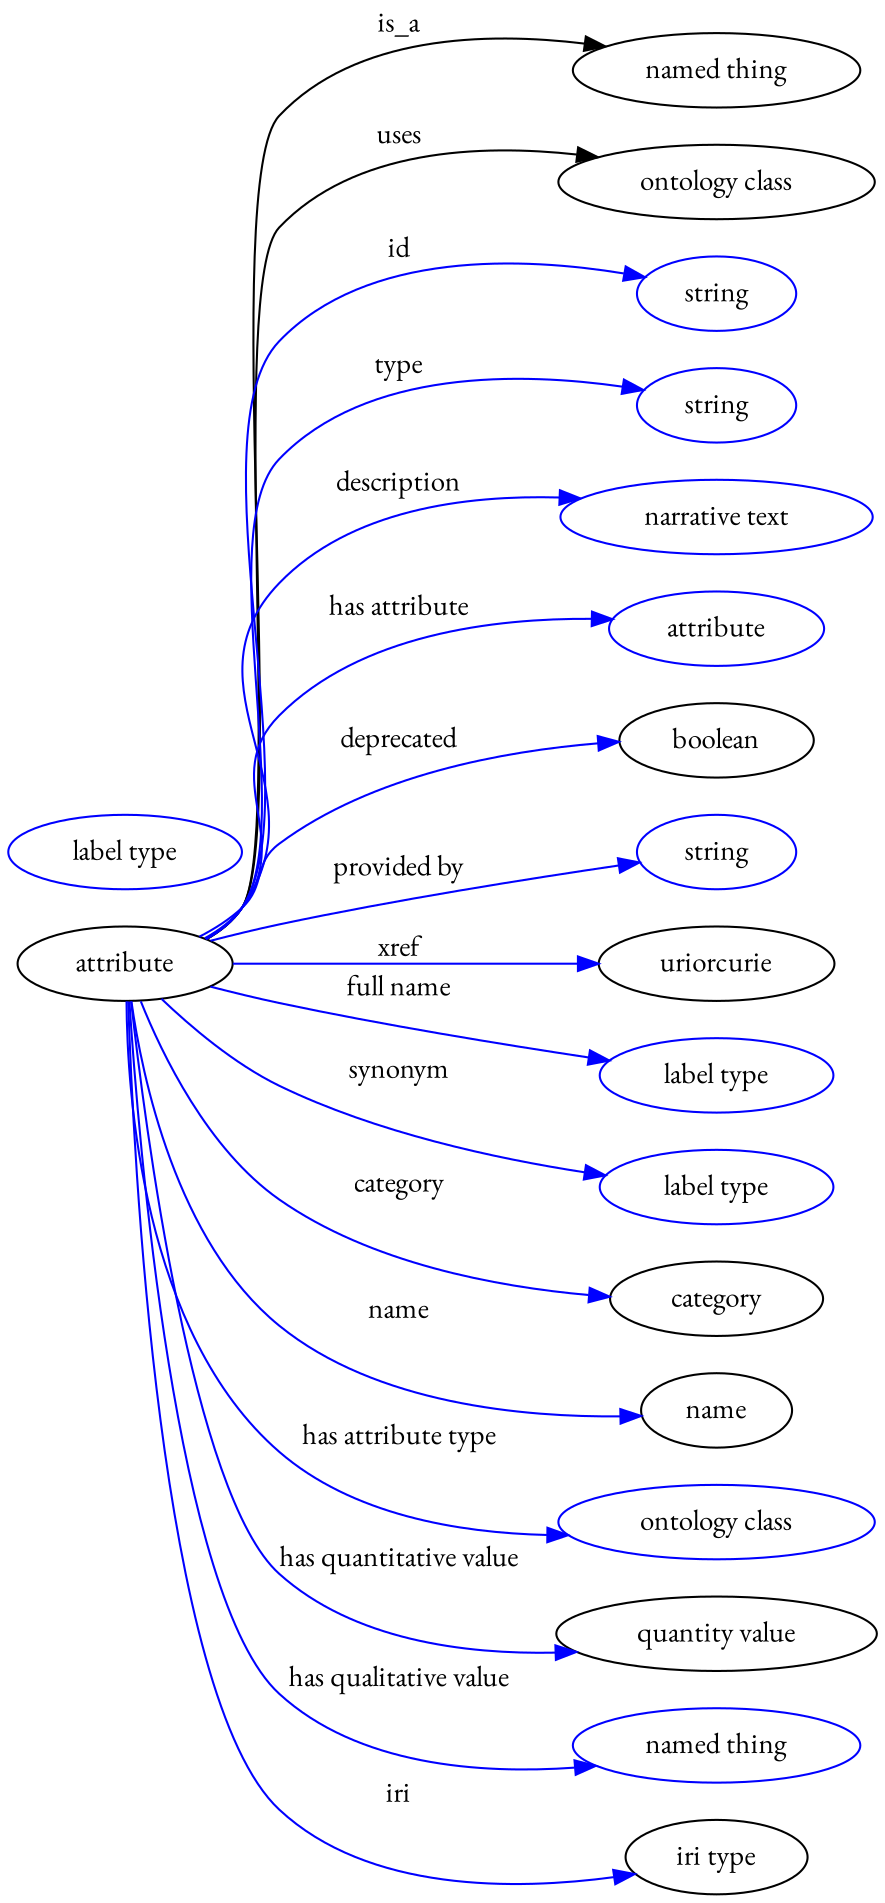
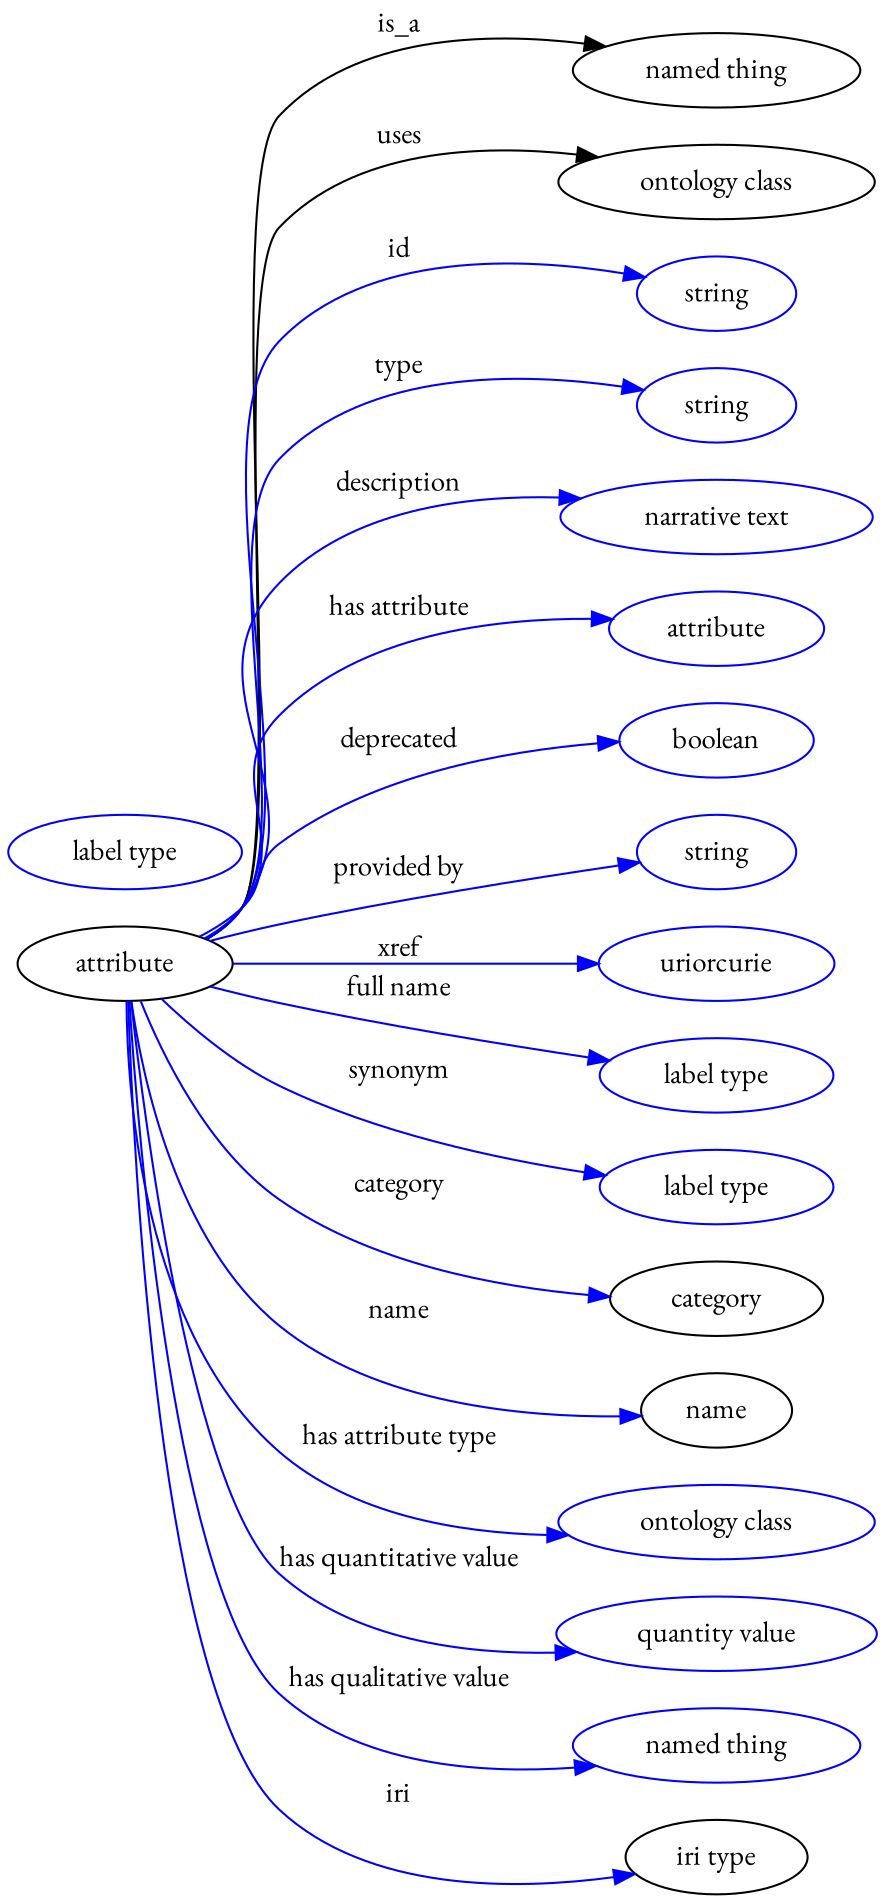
  digraph {
    fontname="EB Garamond"
    rankdir=LR
    node [fontname="EB Garamond" color=blue]
    edge [fontname="EB Garamond" color=blue style=solid]
    n1 [height=0.5 label=attribute width=1.4443 color=""]
    "named thing" [height=0.5 width=1.9318 color=""]
    "ontology class" [height=0.5 width=2.1304 color=""]
    n4 [height=0.5 label=string width=1.0652]
    n5 [height=0.5 label=string width=1.0652]
    n6 [height=0.5 label="narrative text" width=2.0943]
    n7 [height=0.5 label=attribute width=1.4443]
-   n8 [color=black height=0.5 label=boolean width=1.2999]
+   n8 [height=0.5 label=boolean width=1.2999]
    n9 [height=0.5 label=string width=1.0652]
-   n10 [color=black height=0.5 label=uriorcurie width=1.5887]
+   n10 [height=0.5 label=uriorcurie width=1.5887]
    n11 [height=0.5 label="label type" width=1.5707]
    n12 [height=0.5 label="label type" width=1.5707]
    category [height=0.5 width=1.4263 color=""]
    name [height=0.5 width=1.011 color=""]
    n15 [height=0.5 label="ontology class" width=2.1304]
-   n16 [color=black height=0.5 label="quantity value" width=2.1484]
+   n16 [height=0.5 label="quantity value" width=2.1484]
    n17 [height=0.5 label="named thing" width=1.9318]
    n18 [color=black height=0.5 label="iri type" width=1.2277]
    n19 [height=0.5 label="label type" width=1.5707]
    n1 -> "named thing" [label=is_a color="" style=""]
    n1 -> "ontology class" [label=uses color="" style=""]
    n1 -> n4 [label=id]
    n1 -> n5 [label=type]
    n1 -> n6 [label=description]
    n1 -> n7 [label="has attribute"]
    n1 -> n8 [label=deprecated]
    n1 -> n9 [label="provided by"]
    n1 -> n10 [label=xref]
    n1 -> n11 [label="full name"]
    n1 -> n12 [label=synonym]
    n1 -> category [label=category]
    n1 -> name [label=name]
    n1 -> n15 [label="has attribute type"]
    n1 -> n16 [label="has quantitative value"]
    n1 -> n17 [label="has qualitative value"]
    n1 -> n18 [label=iri]
  }
